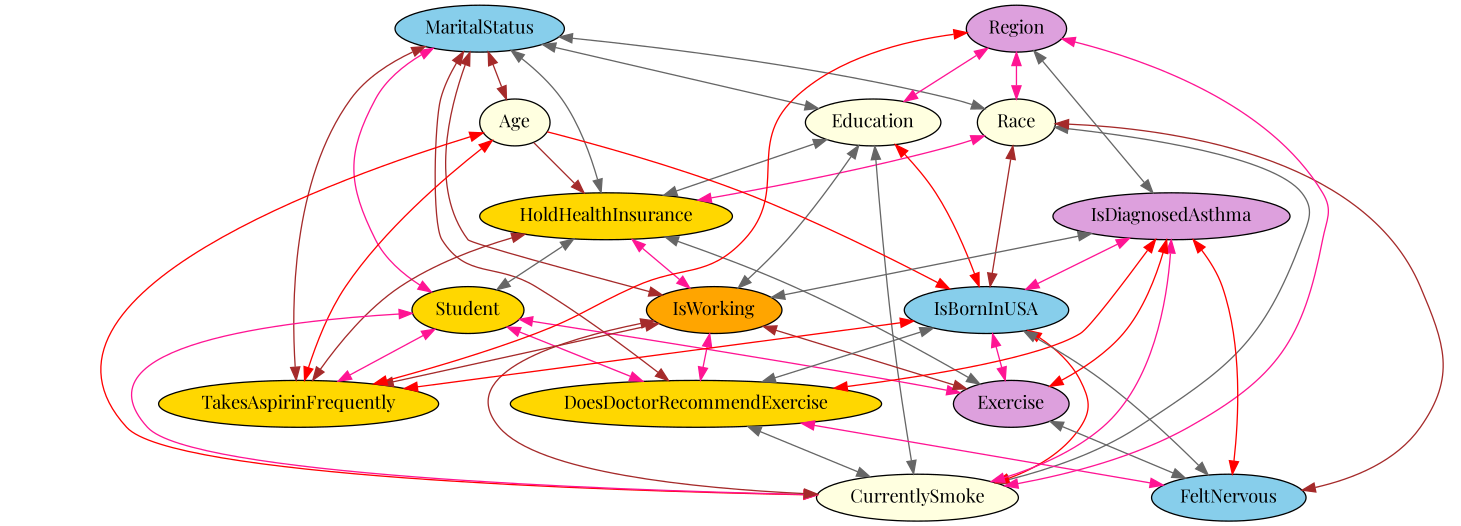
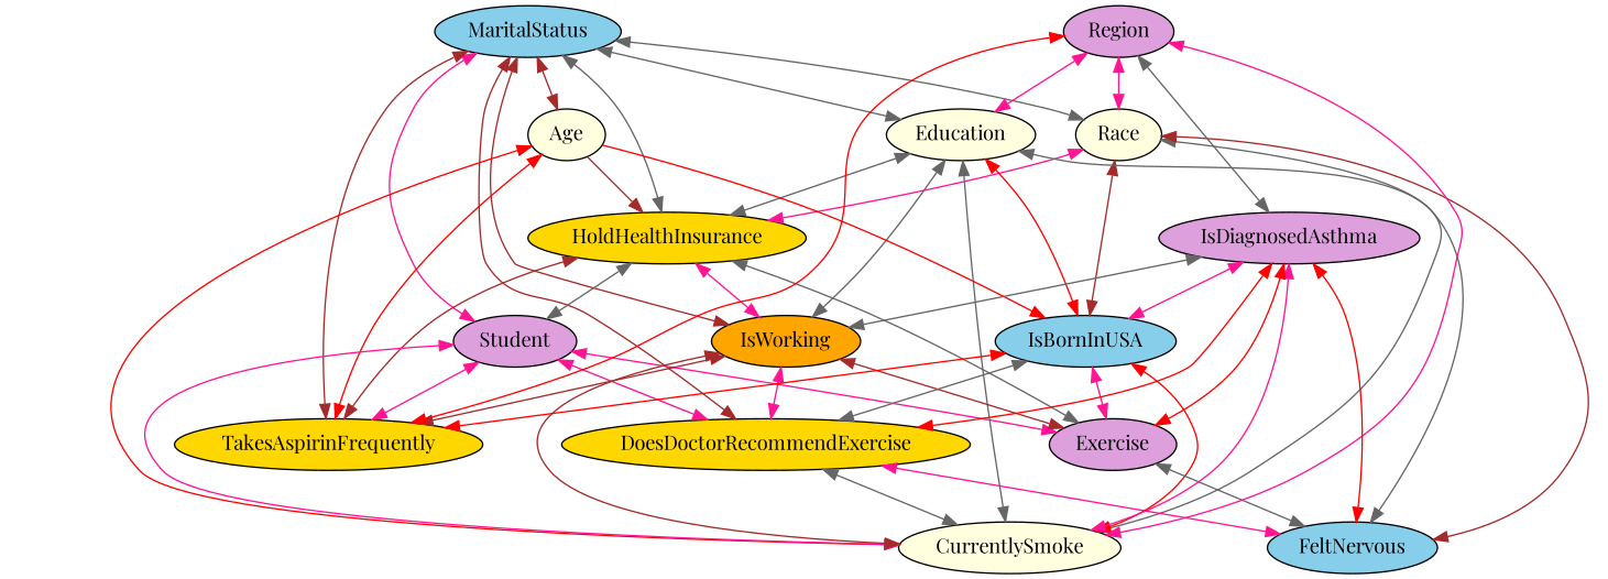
  digraph {
    fontname="Playfair Display"
    fontsize=18
    node [fillcolor=lightyellow fontname="Playfair Display" style=filled]
    edge [arrowhead=normal arrowtail=normal color=gray40 dir=both fontname="Playfair Display"]
    n1 [fillcolor=skyblue label=MaritalStatus]
    n2 [label=Race]
    n3 [label=Education]
    n4 [label=Age]
    n5 [fillcolor=gold label=HoldHealthInsurance]
-   n6 [fillcolor=gold label=Student]
+   n6 [fillcolor=plum label=Student]
    n7 [fillcolor=orange label=IsWorking]
    n8 [fillcolor=gold label=DoesDoctorRecommendExercise]
    n9 [fillcolor=gold label=TakesAspirinFrequently]
    n10 [label=CurrentlySmoke]
    n11 [fillcolor=skyblue label=IsBornInUSA]
    n12 [fillcolor=skyblue label=FeltNervous]
    n13 [fillcolor=plum label=Exercise]
    n14 [fillcolor=plum label=Region]
    n15 [fillcolor=plum label=IsDiagnosedAsthma]
    n1 -> n2
    n1 -> n3
    n1 -> n4 [color=brown]
    n1 -> n5
    n1 -> n6 [color=deeppink]
    n1 -> n7 [color=brown]
    n1 -> n8 [color=brown]
    n1 -> n9 [color=brown]
    n2 -> n5 [color=deeppink]
    n2 -> n10
    n2 -> n11 [color=brown]
    n2 -> n12 [color=brown]
    n3 -> n5
    n3 -> n7
    n3 -> n10
    n3 -> n11 [color=red]
-   n11 -> n12
+   n3 -> n12
    n4 -> n5 [arrowtail=none color=brown]
    n4 -> n9 [color=red]
    n4 -> n10 [color=red]
    n4 -> n11 [arrowtail=none color=red]
    n5 -> n6
    n5 -> n7 [color=deeppink]
    n5 -> n9 [color=brown]
    n5 -> n13
    n6 -> n8 [color=deeppink]
    n6 -> n9 [color=deeppink]
    n6 -> n10 [color=deeppink]
    n6 -> n13 [color=deeppink]
    n7 -> n8 [color=deeppink]
    n7 -> n9 [color=brown]
    n7 -> n10 [color=brown]
    n7 -> n13 [color=brown]
    n8 -> n10
    n8 -> n12 [color=deeppink]
    n11 -> n8
    n11 -> n9 [color=red]
    n11 -> n10 [color=red]
    n11 -> n13 [color=deeppink]
    n13 -> n12
    n14 -> n2 [color=deeppink]
    n14 -> n3 [color=deeppink]
    n14 -> n9 [color=red]
    n14 -> n10 [color=deeppink]
    n14 -> n15
    n15 -> n7
    n15 -> n8 [color=red]
    n15 -> n10 [color=deeppink]
    n15 -> n11 [color=deeppink]
    n15 -> n12 [color=red]
    n15 -> n13 [color=red]
  }
